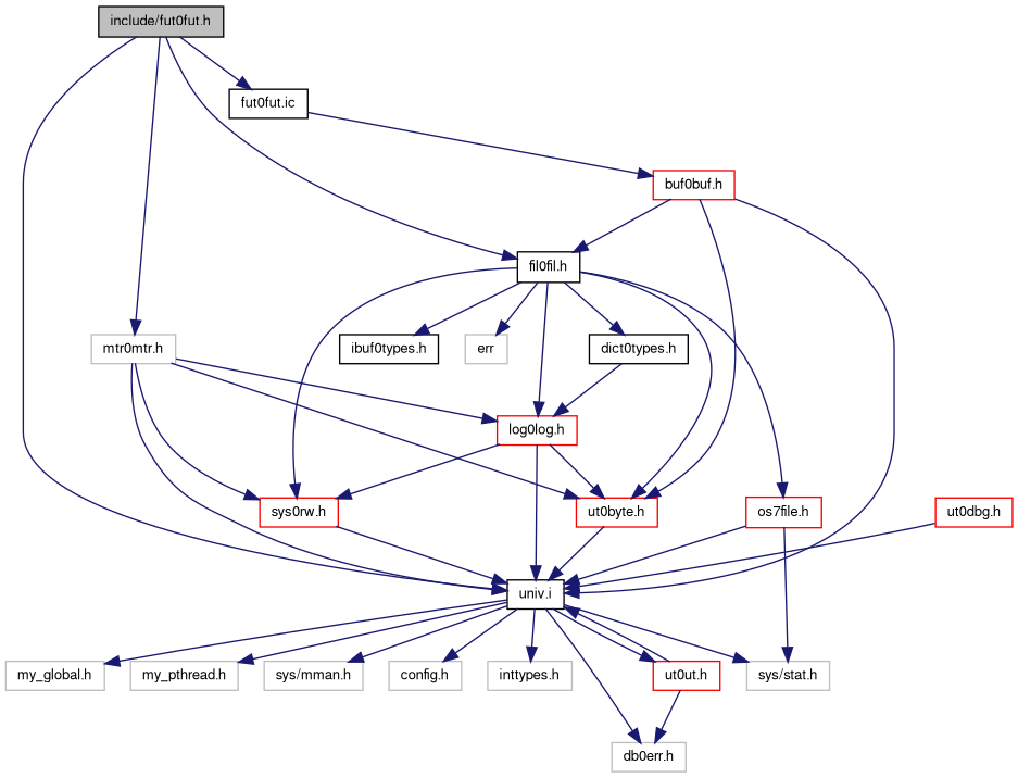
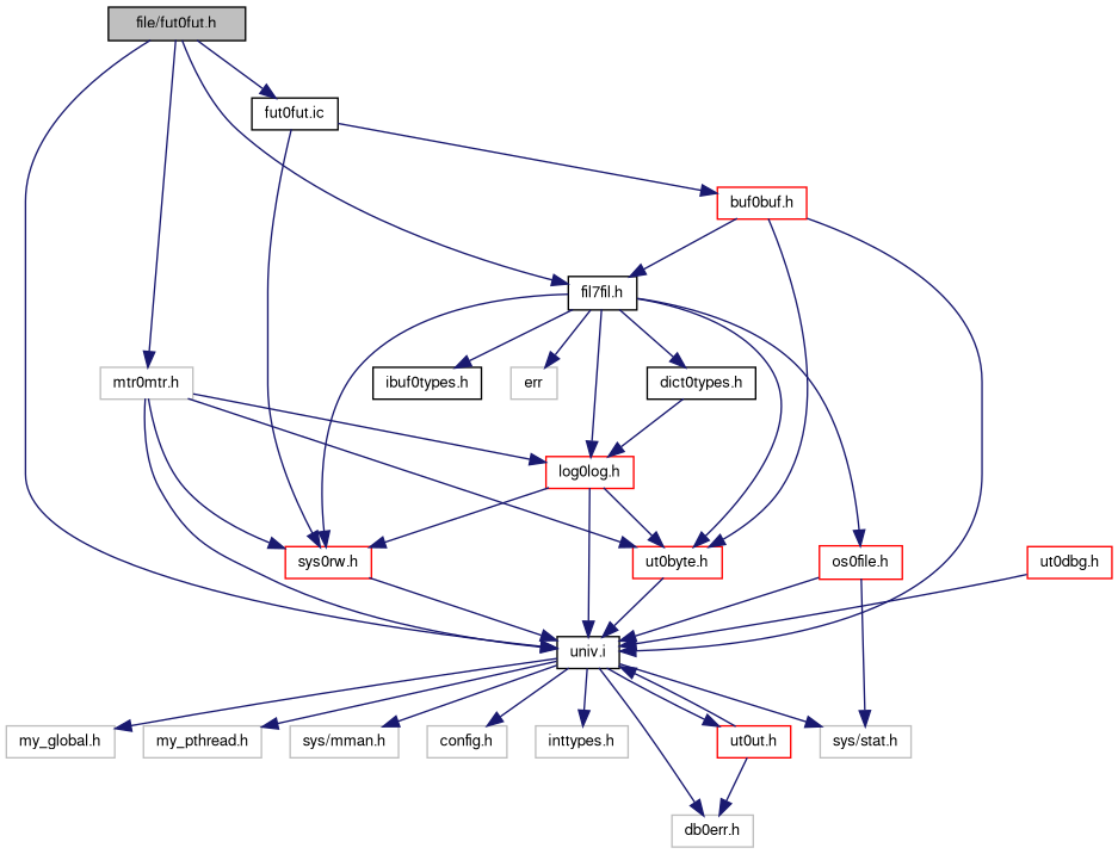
  digraph {
    node [color=grey75 fontname=FreeSans fontsize=10 shape=record]
    edge [color=midnightblue fontname=FreeSans fontsize=10 labelfontname=FreeSans labelfontsize=10 style=solid]
-   n1 [color=black fillcolor=grey75 fontcolor=black height=0.2 label="include/fut0fut.h" style=filled width=0.4]
+   n1 [color=black fillcolor=grey75 fontcolor=black height=0.2 label="file/fut0fut.h" style=filled width=0.4]
    n2 [color=black height=0.2 label="univ.i" width=0.4]
-   n3 [color=black height=0.2 label="fil0fil.h" width=0.4]
+   n3 [color=black height=0.2 label="fil7fil.h" width=0.4]
    n4 [height=0.2 label="mtr0mtr.h" width=0.4]
    n5 [color=black height=0.2 label="fut0fut.ic" width=0.4]
    n6 [height=0.2 label="my_global.h" width=0.4]
    n7 [height=0.2 label="my_pthread.h" width=0.4]
    n8 [height=0.2 label="sys/stat.h" width=0.4]
    n9 [height=0.2 label="sys/mman.h" width=0.4]
    n10 [height=0.2 label="config.h" width=0.4]
    n11 [height=0.2 label="inttypes.h" width=0.4]
    n12 [color=red height=0.2 label="ut0ut.h" width=0.4]
    n13 [height=0.2 label="db0err.h" width=0.4]
    n14 [color=black height=0.2 label="dict0types.h" width=0.4]
    n15 [color=red height=0.2 label="ut0byte.h" width=0.4]
-   n16 [color=red height=0.2 label="os7file.h" width=0.4]
+   n16 [color=red height=0.2 label="os0file.h" width=0.4]
    n17 [color=red height=0.2 label="sys0rw.h" width=0.4]
    n18 [color=black height=0.2 label="ibuf0types.h" width=0.4]
    n19 [color=red height=0.2 label="log0log.h" width=0.4]
    n20 [height=0.2 label=err width=0.4]
    n21 [color=red height=0.2 label="buf0buf.h" width=0.4]
    n22 [color=red height=0.2 label="ut0dbg.h" width=0.4]
    n1 -> n2
    n1 -> n3
    n1 -> n4
    n1 -> n5
    n2 -> n6
    n2 -> n7
    n2 -> n8
    n2 -> n9
    n2 -> n10
    n2 -> n11
    n2 -> n12
    n2 -> n13
    n3 -> n14
    n3 -> n15
    n3 -> n16
    n3 -> n17
    n3 -> n18
    n3 -> n19
    n3 -> n20
    n4 -> n2
    n4 -> n15
    n4 -> n17
    n4 -> n19
+   n5 -> n17
    n5 -> n21
    n12 -> n2
    n12 -> n13
    n14 -> n19
    n15 -> n2
    n16 -> n2
    n16 -> n8
    n17 -> n2
    n19 -> n2
    n19 -> n15
    n19 -> n17
    n21 -> n2
    n21 -> n3
    n21 -> n15
    n22 -> n2
  }
